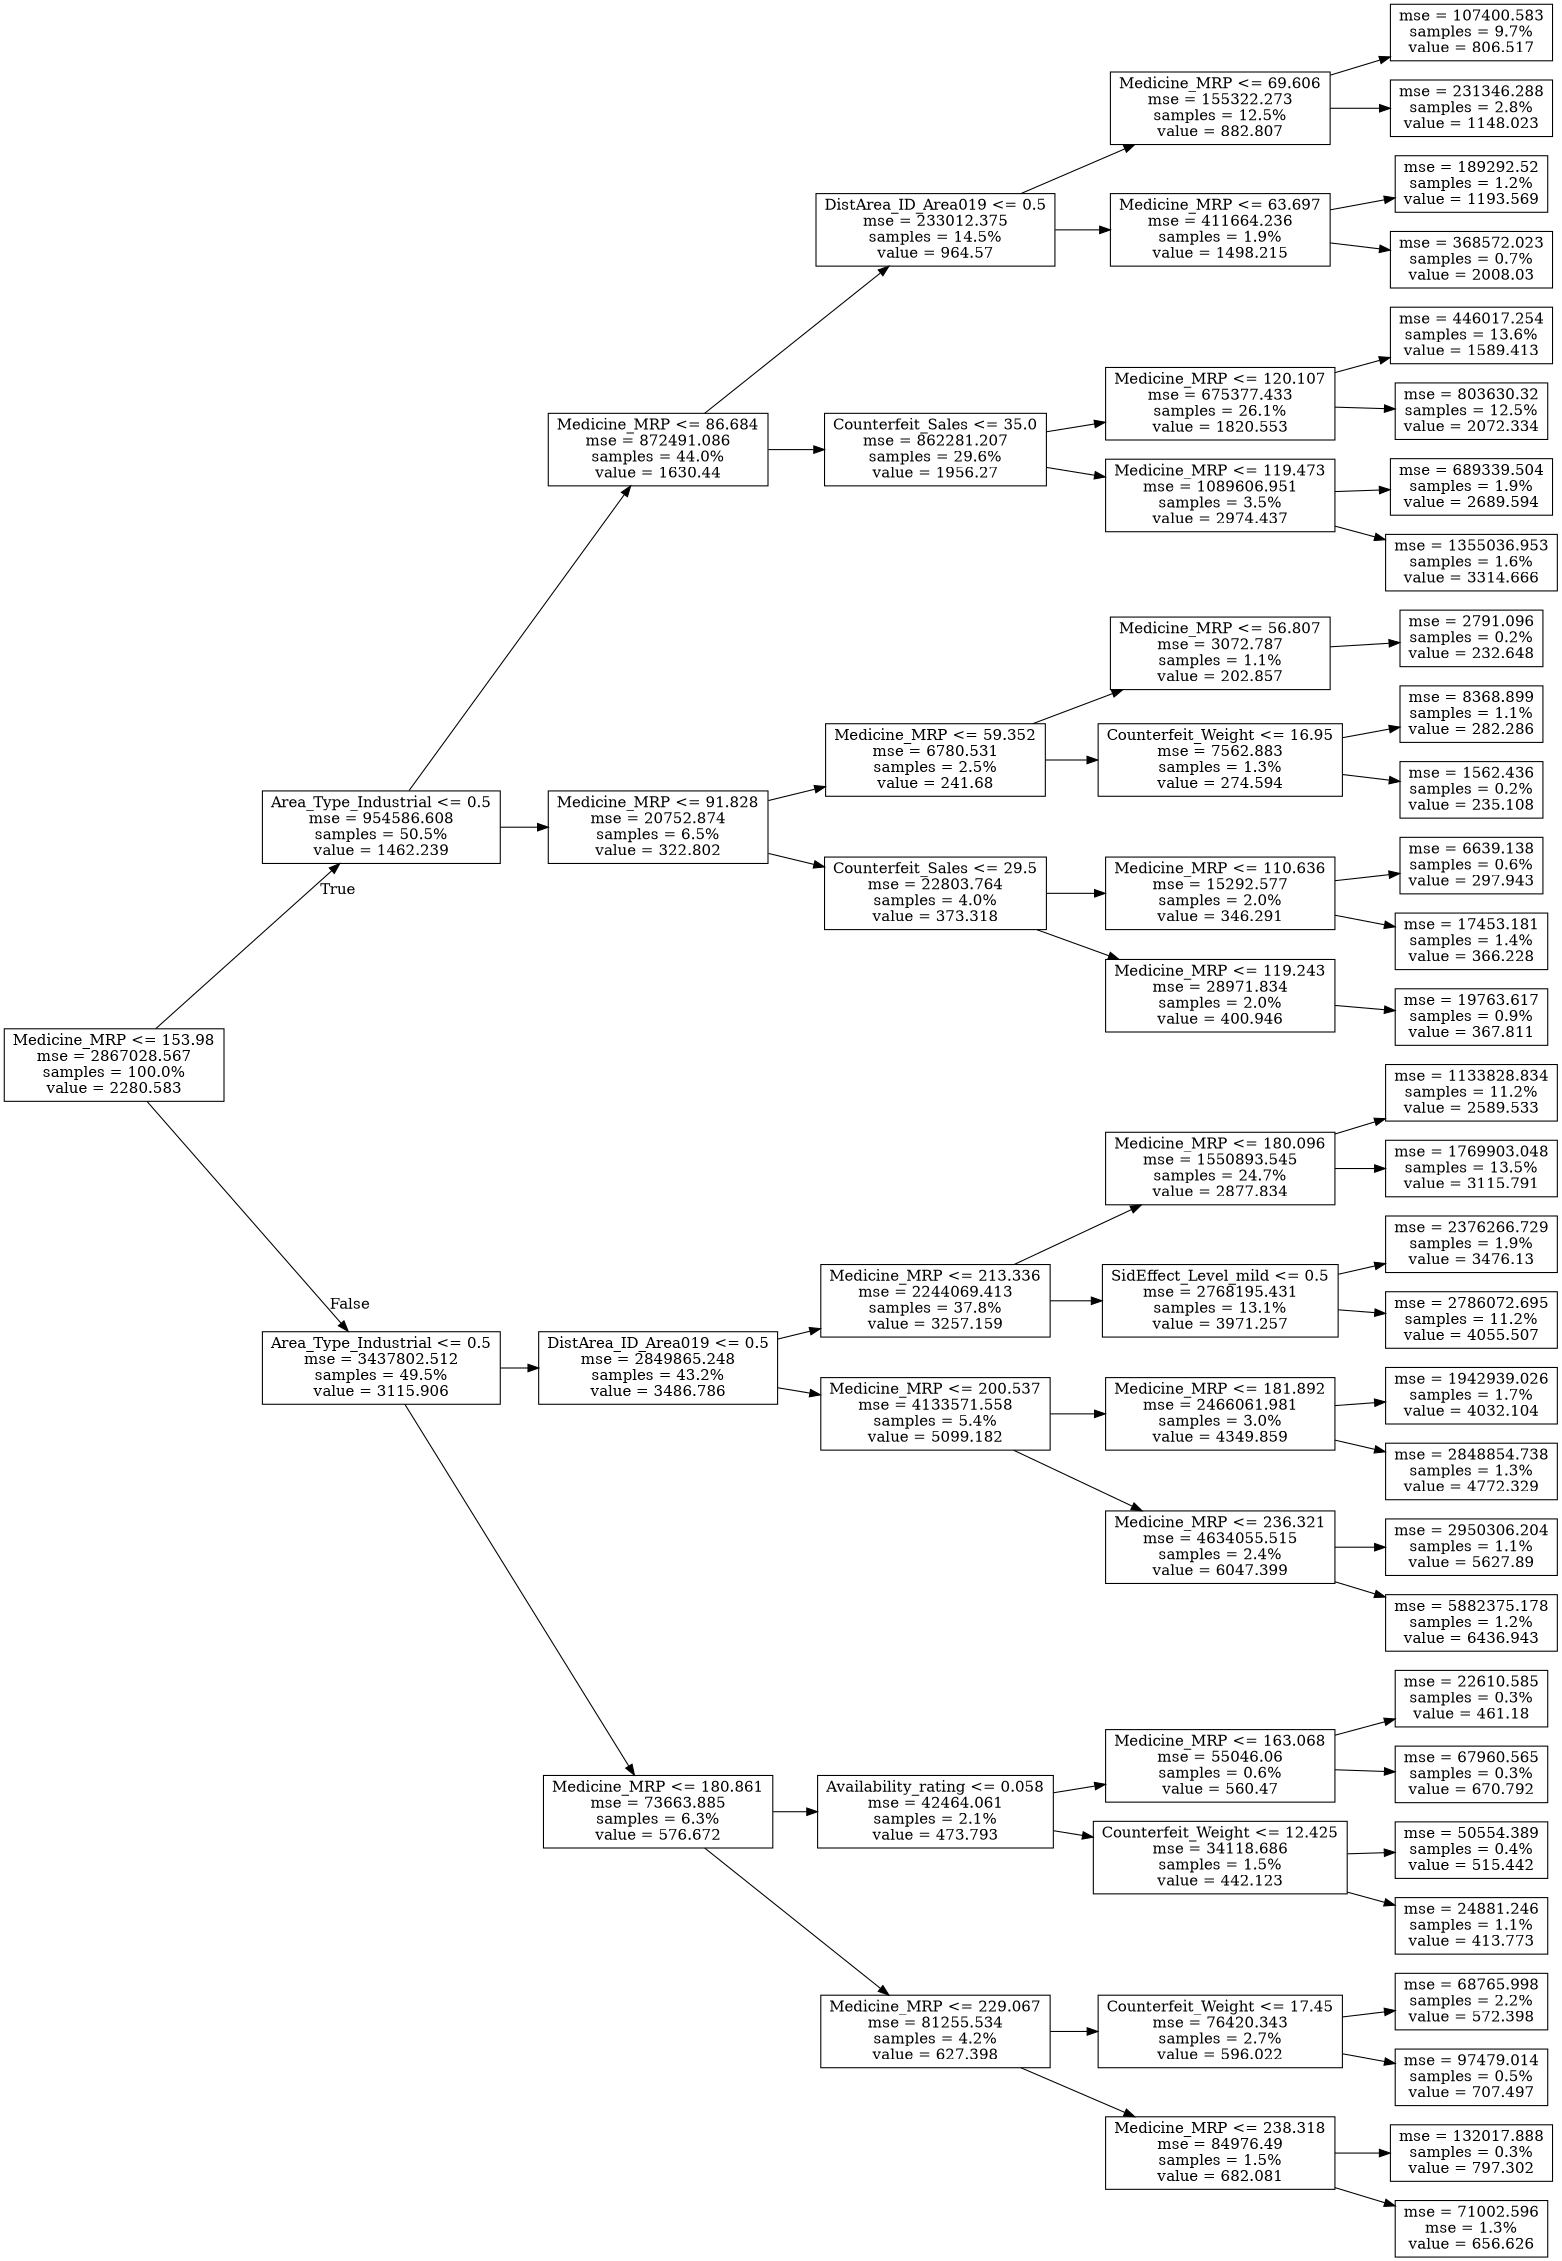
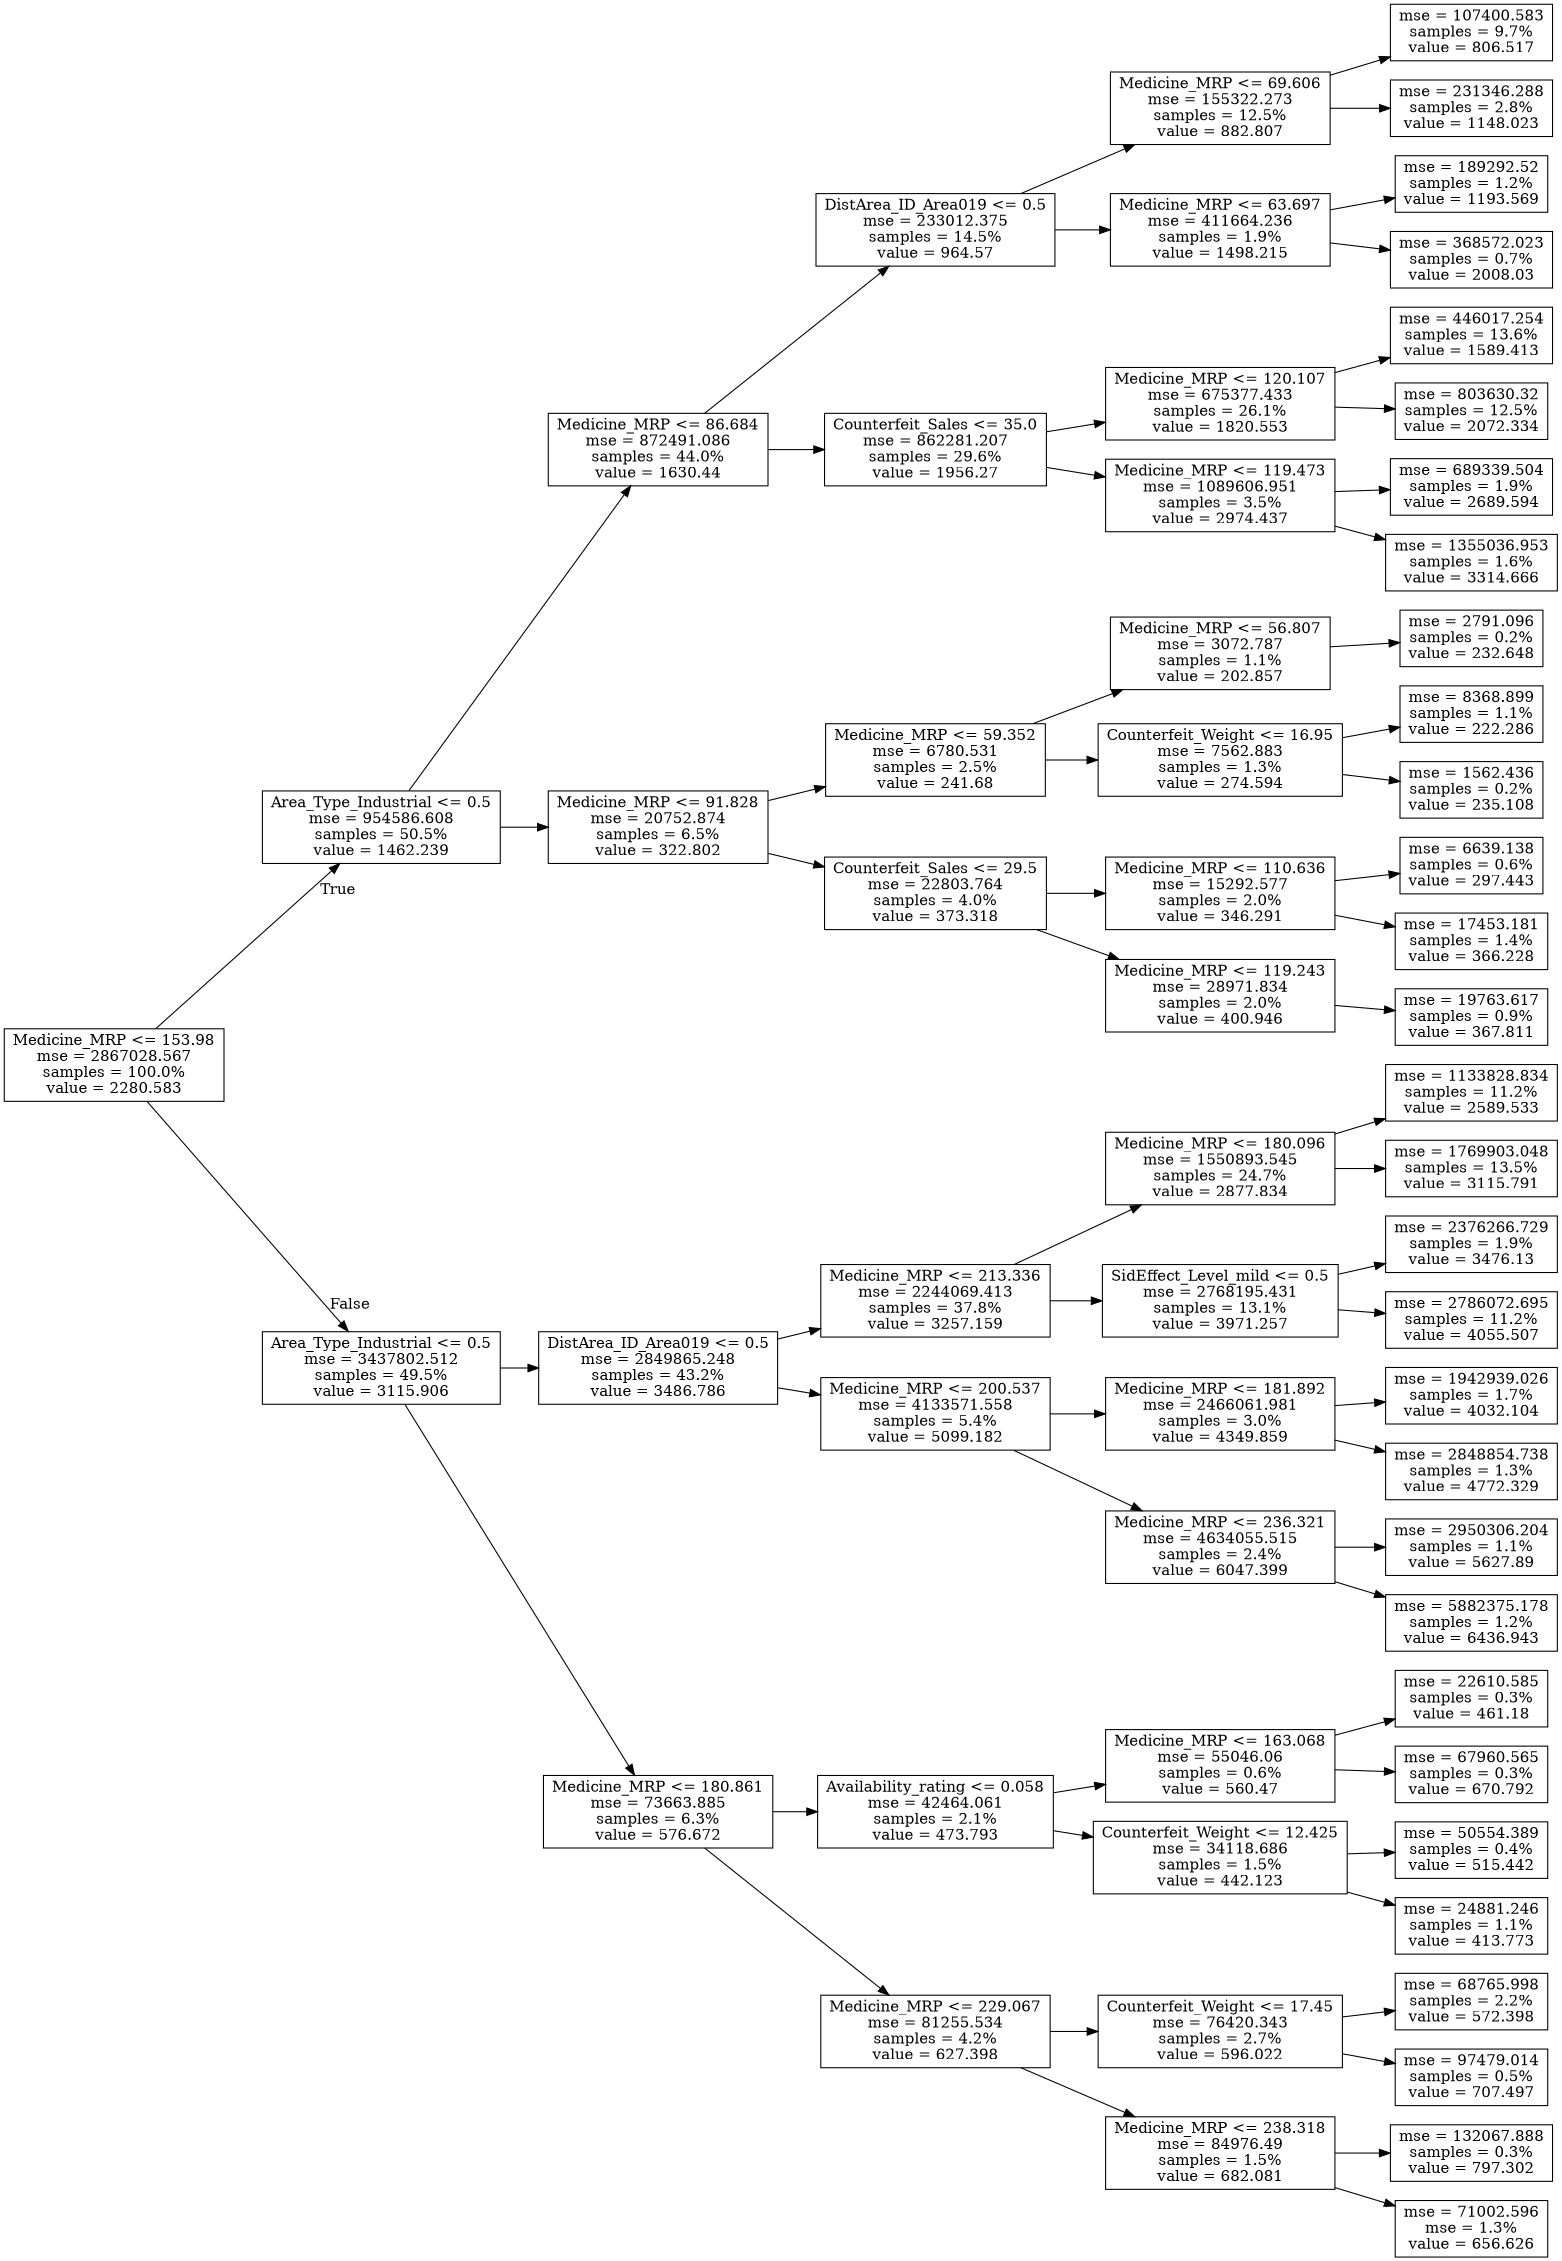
  digraph {
    rankdir=LR
    node [shape=box]
    n1 [label="Medicine_MRP <= 153.98\nmse = 2867028.567\nsamples = 100.0%\nvalue = 2280.583"]
    n2 [label="Area_Type_Industrial <= 0.5\nmse = 954586.608\nsamples = 50.5%\nvalue = 1462.239"]
    n3 [label="Area_Type_Industrial <= 0.5\nmse = 3437802.512\nsamples = 49.5%\nvalue = 3115.906"]
    n4 [label="Medicine_MRP <= 86.684\nmse = 872491.086\nsamples = 44.0%\nvalue = 1630.44"]
    n5 [label="Medicine_MRP <= 91.828\nmse = 20752.874\nsamples = 6.5%\nvalue = 322.802"]
    n6 [label="DistArea_ID_Area019 <= 0.5\nmse = 2849865.248\nsamples = 43.2%\nvalue = 3486.786"]
    n7 [label="Medicine_MRP <= 180.861\nmse = 73663.885\nsamples = 6.3%\nvalue = 576.672"]
    n8 [label="DistArea_ID_Area019 <= 0.5\nmse = 233012.375\nsamples = 14.5%\nvalue = 964.57"]
    n9 [label="Counterfeit_Sales <= 35.0\nmse = 862281.207\nsamples = 29.6%\nvalue = 1956.27"]
    n10 [label="Medicine_MRP <= 59.352\nmse = 6780.531\nsamples = 2.5%\nvalue = 241.68"]
    n11 [label="Counterfeit_Sales <= 29.5\nmse = 22803.764\nsamples = 4.0%\nvalue = 373.318"]
    n12 [label="Medicine_MRP <= 69.606\nmse = 155322.273\nsamples = 12.5%\nvalue = 882.807"]
    n13 [label="Medicine_MRP <= 63.697\nmse = 411664.236\nsamples = 1.9%\nvalue = 1498.215"]
    n14 [label="Medicine_MRP <= 120.107\nmse = 675377.433\nsamples = 26.1%\nvalue = 1820.553"]
    n15 [label="Medicine_MRP <= 119.473\nmse = 1089606.951\nsamples = 3.5%\nvalue = 2974.437"]
    n16 [label="mse = 107400.583\nsamples = 9.7%\nvalue = 806.517"]
    n17 [label="mse = 231346.288\nsamples = 2.8%\nvalue = 1148.023"]
    n18 [label="mse = 189292.52\nsamples = 1.2%\nvalue = 1193.569"]
    n19 [label="mse = 368572.023\nsamples = 0.7%\nvalue = 2008.03"]
    n20 [label="mse = 446017.254\nsamples = 13.6%\nvalue = 1589.413"]
    n21 [label="mse = 803630.32\nsamples = 12.5%\nvalue = 2072.334"]
    n22 [label="mse = 689339.504\nsamples = 1.9%\nvalue = 2689.594"]
    n23 [label="mse = 1355036.953\nsamples = 1.6%\nvalue = 3314.666"]
    n24 [label="Medicine_MRP <= 56.807\nmse = 3072.787\nsamples = 1.1%\nvalue = 202.857"]
    n25 [label="Counterfeit_Weight <= 16.95\nmse = 7562.883\nsamples = 1.3%\nvalue = 274.594"]
    n26 [label="Medicine_MRP <= 110.636\nmse = 15292.577\nsamples = 2.0%\nvalue = 346.291"]
    n27 [label="Medicine_MRP <= 119.243\nmse = 28971.834\nsamples = 2.0%\nvalue = 400.946"]
    n28 [label="mse = 2791.096\nsamples = 0.2%\nvalue = 232.648"]
-   n29 [label="mse = 8368.899\nsamples = 1.1%\nvalue = 282.286"]
+   n29 [label="mse = 8368.899\nsamples = 1.1%\nvalue = 222.286"]
    n30 [label="mse = 1562.436\nsamples = 0.2%\nvalue = 235.108"]
-   n31 [label="mse = 6639.138\nsamples = 0.6%\nvalue = 297.943"]
+   n31 [label="mse = 6639.138\nsamples = 0.6%\nvalue = 297.443"]
    n32 [label="mse = 17453.181\nsamples = 1.4%\nvalue = 366.228"]
    n33 [label="mse = 19763.617\nsamples = 0.9%\nvalue = 367.811"]
    n34 [label="Medicine_MRP <= 213.336\nmse = 2244069.413\nsamples = 37.8%\nvalue = 3257.159"]
    n35 [label="Medicine_MRP <= 200.537\nmse = 4133571.558\nsamples = 5.4%\nvalue = 5099.182"]
    n36 [label="Availability_rating <= 0.058\nmse = 42464.061\nsamples = 2.1%\nvalue = 473.793"]
    n37 [label="Medicine_MRP <= 229.067\nmse = 81255.534\nsamples = 4.2%\nvalue = 627.398"]
    n38 [label="Medicine_MRP <= 180.096\nmse = 1550893.545\nsamples = 24.7%\nvalue = 2877.834"]
    n39 [label="SidEffect_Level_mild <= 0.5\nmse = 2768195.431\nsamples = 13.1%\nvalue = 3971.257"]
    n40 [label="Medicine_MRP <= 181.892\nmse = 2466061.981\nsamples = 3.0%\nvalue = 4349.859"]
    n41 [label="Medicine_MRP <= 236.321\nmse = 4634055.515\nsamples = 2.4%\nvalue = 6047.399"]
    n42 [label="mse = 1133828.834\nsamples = 11.2%\nvalue = 2589.533"]
    n43 [label="mse = 1769903.048\nsamples = 13.5%\nvalue = 3115.791"]
    n44 [label="mse = 2376266.729\nsamples = 1.9%\nvalue = 3476.13"]
    n45 [label="mse = 2786072.695\nsamples = 11.2%\nvalue = 4055.507"]
    n46 [label="mse = 1942939.026\nsamples = 1.7%\nvalue = 4032.104"]
    n47 [label="mse = 2848854.738\nsamples = 1.3%\nvalue = 4772.329"]
    n48 [label="mse = 2950306.204\nsamples = 1.1%\nvalue = 5627.89"]
    n49 [label="mse = 5882375.178\nsamples = 1.2%\nvalue = 6436.943"]
    n50 [label="Medicine_MRP <= 163.068\nmse = 55046.06\nsamples = 0.6%\nvalue = 560.47"]
    n51 [label="Counterfeit_Weight <= 12.425\nmse = 34118.686\nsamples = 1.5%\nvalue = 442.123"]
    n52 [label="Counterfeit_Weight <= 17.45\nmse = 76420.343\nsamples = 2.7%\nvalue = 596.022"]
    n53 [label="Medicine_MRP <= 238.318\nmse = 84976.49\nsamples = 1.5%\nvalue = 682.081"]
    n54 [label="mse = 22610.585\nsamples = 0.3%\nvalue = 461.18"]
    n55 [label="mse = 67960.565\nsamples = 0.3%\nvalue = 670.792"]
    n56 [label="mse = 50554.389\nsamples = 0.4%\nvalue = 515.442"]
    n57 [label="mse = 24881.246\nsamples = 1.1%\nvalue = 413.773"]
    n58 [label="mse = 68765.998\nsamples = 2.2%\nvalue = 572.398"]
    n59 [label="mse = 97479.014\nsamples = 0.5%\nvalue = 707.497"]
-   n60 [label="mse = 132017.888\nsamples = 0.3%\nvalue = 797.302"]
+   n60 [label="mse = 132067.888\nsamples = 0.3%\nvalue = 797.302"]
    n61 [label="mse = 71002.596\nmse = 1.3%\nvalue = 656.626"]
    n1 -> n2 [headlabel=True labelangle=45 labeldistance=2.5]
    n1 -> n3 [headlabel=False labelangle=-45 labeldistance=2.5]
    n2 -> n4
    n2 -> n5
    n3 -> n6
    n3 -> n7
    n4 -> n8
    n4 -> n9
    n5 -> n10
    n5 -> n11
    n6 -> n34
    n6 -> n35
    n7 -> n36
    n7 -> n37
    n8 -> n12
    n8 -> n13
    n9 -> n14
    n9 -> n15
    n10 -> n24
    n10 -> n25
    n11 -> n26
    n11 -> n27
    n12 -> n16
    n12 -> n17
    n13 -> n18
    n13 -> n19
    n14 -> n20
    n14 -> n21
    n15 -> n22
    n15 -> n23
    n24 -> n28
    n25 -> n29
    n25 -> n30
    n26 -> n31
    n26 -> n32
    n27 -> n33
    n34 -> n38
    n34 -> n39
    n35 -> n40
    n35 -> n41
    n36 -> n50
    n36 -> n51
    n37 -> n52
    n37 -> n53
    n38 -> n42
    n38 -> n43
    n39 -> n44
    n39 -> n45
    n40 -> n46
    n40 -> n47
    n41 -> n48
    n41 -> n49
    n50 -> n54
    n50 -> n55
    n51 -> n56
    n51 -> n57
    n52 -> n58
    n52 -> n59
    n53 -> n60
    n53 -> n61
  }
